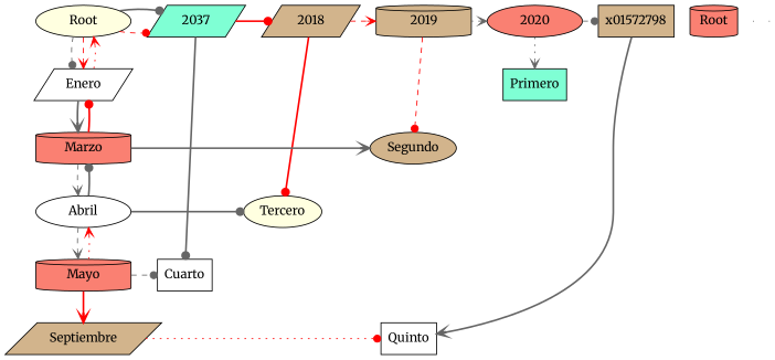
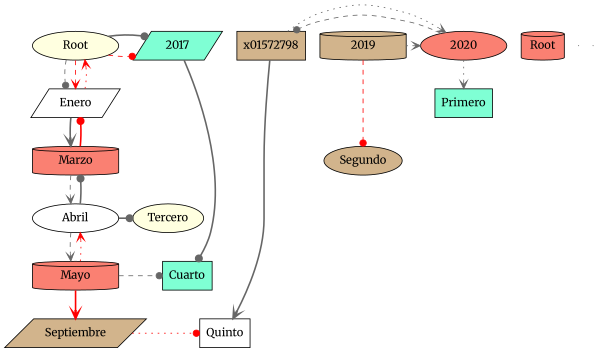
  digraph {
    fontname=Merriweather
    node [fillcolor=salmon fontname=Merriweather group=1 shape=ellipse style=filled]
    edge [arrowhead=dot color=gray40 fontname=Merriweather style=bold]
    n1 [fillcolor=lightyellow label=Root width=1.5]
-   n2 [fillcolor=aquamarine group=7 label=2037 shape=parallelogram width=1.5]
-   n3 [fillcolor=tan group=8 label=2018 shape=parallelogram width=1.5]
+   n2 [fillcolor=aquamarine group=7 label=2017 shape=parallelogram width=1.5]
    n4 [fillcolor=tan group=9 label=2019 shape=cylinder width=1.5]
    n5 [group=10 label=2020 width=1.5]
    x01572798 [fillcolor=tan shape=box group=""]
    Root [shape=cylinder group=""]
    n8 [fillcolor=white label=Enero shape=parallelogram width=1.5]
    n9 [fillcolor=aquamarine group=5 label=Primero shape=box]
    n10 [label=Marzo shape=cylinder width=1.5]
    n11 [fillcolor=tan group=4 label=Segundo]
    n12 [fillcolor=white label=Abril width=1.5]
    n13 [fillcolor=lightyellow group=3 label=Tercero]
    n14 [label=Mayo shape=cylinder width=1.5]
-   n15 [fillcolor=white group=2 label=Cuarto shape=box]
+   n15 [fillcolor=aquamarine group=2 label=Cuarto shape=box]
    n16 [fillcolor=tan label=Septiembre shape=parallelogram width=1.5]
    n17 [fillcolor=white group=6 label=Quinto shape=box]
    e0 [shape=point width=0 group=""]
    e1 [shape=point width=0 group=""]
    subgraph sub_1 {
      rank=same
      n1
      n2
-     n3
      n4
      n5
      x01572798
      Root
    }
    subgraph sub_2 {
      rank=same
      n1
    }
    subgraph sub_3 {
      rank=same
      n8
      n9
    }
    subgraph sub_4 {
      rank=same
      n10
      n11
    }
    subgraph sub_5 {
      rank=same
      n12
      n13
    }
    subgraph sub_6 {
      rank=same
      n14
      n15
    }
    subgraph sub_7 {
      rank=same
      n16
      n17
    }
    n1 -> n2 [color=red style=dashed]
    n1 -> n2
    n1 -> n8 [style=dashed]
    n1 -> n8 [arrowhead=vee color=red style=dashed]
-   n2 -> n3 [color=red]
    n2 -> n15
-   n3 -> n4 [arrowhead=vee color=red style=dashed]
-   n3 -> n13 [color=red]
    n4 -> n5 [arrowhead=vee style=dotted]
    n4 -> n11 [color=red style=dashed]
    n5 -> x01572798 [style=dashed]
    n5 -> n9 [arrowhead=vee style=dotted]
+   x01572798 -> n5 [arrowhead=vee style=dotted]
    x01572798 -> n17 [arrowhead=vee]
    n8 -> n1 [arrowhead=vee color=red style=dotted]
    n8 -> n10 [arrowhead=vee]
    n10 -> n8 [color=red]
-   n10 -> n11 [arrowhead=vee]
    n10 -> n12 [arrowhead=vee style=dashed]
    n12 -> n10
    n12 -> n13
    n12 -> n14 [arrowhead=vee style=dashed]
    n14 -> n12 [arrowhead=vee color=red style=dotted]
    n14 -> n15 [style=dashed]
    n14 -> n16 [arrowhead=vee color=red]
    n16 -> n17 [color=red style=dotted]
  }
